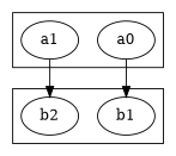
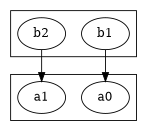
  digraph {
    a0
    a1
    b1
    b2
    subgraph cluster_1 {
      a0
      a1
    }
    subgraph cluster_2 {
      b1
      b2
    }
-   a0 -> b1
-   a1 -> b2
+   b1 -> a0
+   b2 -> a1
  }
